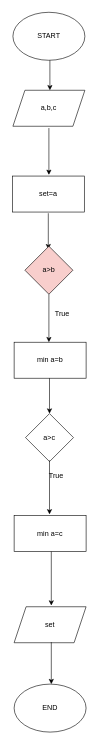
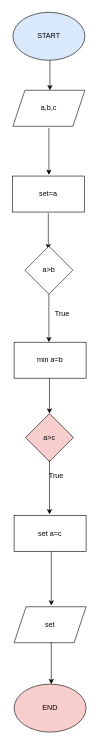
  <mxCell id="0" />
  <mxCell id="1" parent="0" />
- <mxCell id="2" value="START" style="ellipse;whiteSpace=wrap;html=1;" parent="1" vertex="1"><mxGeometry x="21" y="20" width="120" height="80" as="geometry" /></mxCell>
+ <mxCell id="2" value="START" style="ellipse;whiteSpace=wrap;html=1;fillColor=#dae8fc;" parent="1" vertex="1"><mxGeometry x="21" y="20" width="120" height="80" as="geometry" /></mxCell>
  <mxCell id="3" value="" style="endArrow=classic;html=1;rounded=0;" parent="1" edge="1"><mxGeometry width="50" height="50" relative="1" as="geometry"><mxPoint x="82.66" y="100" as="sourcePoint" /><mxPoint x="82.66" y="150" as="targetPoint" /></mxGeometry></mxCell>
  <mxCell id="4" value="a,b,c" style="shape=parallelogram;perimeter=parallelogramPerimeter;whiteSpace=wrap;html=1;fixedSize=1;" parent="1" vertex="1"><mxGeometry x="21" y="150" width="120" height="60" as="geometry" /></mxCell>
  <mxCell id="5" value="" style="endArrow=classic;html=1;rounded=0;entryX=0.25;entryY=1;entryDx=0;entryDy=0;" parent="1" edge="1"><mxGeometry width="50" height="50" relative="1" as="geometry"><mxPoint x="81" y="213" as="sourcePoint" /><mxPoint x="81" y="291" as="targetPoint" /></mxGeometry></mxCell>
  <mxCell id="6" value="" style="endArrow=classic;html=1;rounded=0;" parent="1" edge="1"><mxGeometry width="50" height="50" relative="1" as="geometry"><mxPoint x="80" y="355" as="sourcePoint" /><mxPoint x="80" y="415" as="targetPoint" /></mxGeometry></mxCell>
- <mxCell id="7" value="a&amp;gt;b" style="rhombus;whiteSpace=wrap;html=1;fillColor=#f8cecc;" parent="1" vertex="1"><mxGeometry x="41" y="410" width="80" height="80" as="geometry" /></mxCell>
- <mxCell id="8" value="END" style="ellipse;whiteSpace=wrap;html=1;" parent="1" vertex="1"><mxGeometry x="23" y="1140" width="120" height="80" as="geometry" /></mxCell>
+ <mxCell id="7" value="a&amp;gt;b" style="rhombus;whiteSpace=wrap;html=1;" parent="1" vertex="1"><mxGeometry x="41" y="410" width="80" height="80" as="geometry" /></mxCell>
+ <mxCell id="8" value="END" style="ellipse;whiteSpace=wrap;html=1;fillColor=#f8cecc;" parent="1" vertex="1"><mxGeometry x="23" y="1140" width="120" height="80" as="geometry" /></mxCell>
  <mxCell id="9" value="set=a" style="rounded=0;whiteSpace=wrap;html=1;" vertex="1" parent="1"><mxGeometry x="20" y="293" width="120" height="60" as="geometry" /></mxCell>
  <mxCell id="10" value="min a=b" style="rounded=0;whiteSpace=wrap;html=1;" vertex="1" parent="1"><mxGeometry x="23" y="570" width="120" height="60" as="geometry" /></mxCell>
  <mxCell id="11" value="" style="endArrow=classic;html=1;rounded=0;" edge="1" parent="1"><mxGeometry width="50" height="50" relative="1" as="geometry"><mxPoint x="81" y="490" as="sourcePoint" /><mxPoint x="81" y="570" as="targetPoint" /></mxGeometry></mxCell>
  <mxCell id="12" value="True&lt;br&gt;" style="text;html=1;align=center;verticalAlign=middle;resizable=0;points=[];autosize=1;strokeColor=none;fillColor=none;" vertex="1" parent="1"><mxGeometry x="78" y="508" width="50" height="30" as="geometry" /></mxCell>
  <mxCell id="13" value="" style="endArrow=classic;html=1;rounded=0;" edge="1" parent="1" target="14"><mxGeometry width="50" height="50" relative="1" as="geometry"><mxPoint x="82" y="630" as="sourcePoint" /><mxPoint x="82" y="700" as="targetPoint" /></mxGeometry></mxCell>
- <mxCell id="14" value="a&amp;gt;c" style="rhombus;whiteSpace=wrap;html=1;" vertex="1" parent="1"><mxGeometry x="42" y="689" width="80" height="80" as="geometry" /></mxCell>
+ <mxCell id="14" value="a&amp;gt;c" style="rhombus;whiteSpace=wrap;html=1;fillColor=#f8cecc;" vertex="1" parent="1"><mxGeometry x="42" y="689" width="80" height="80" as="geometry" /></mxCell>
  <mxCell id="15" value="" style="endArrow=classic;html=1;rounded=0;" edge="1" parent="1"><mxGeometry width="50" height="50" relative="1" as="geometry"><mxPoint x="82" y="767" as="sourcePoint" /><mxPoint x="82" y="857" as="targetPoint" /></mxGeometry></mxCell>
  <mxCell id="16" value="True&lt;br&gt;" style="text;html=1;align=center;verticalAlign=middle;resizable=0;points=[];autosize=1;strokeColor=none;fillColor=none;" vertex="1" parent="1"><mxGeometry x="68" y="778" width="50" height="30" as="geometry" /></mxCell>
- <mxCell id="17" value="min a=c" style="rounded=0;whiteSpace=wrap;html=1;" vertex="1" parent="1"><mxGeometry x="23" y="859" width="120" height="60" as="geometry" /></mxCell>
+ <mxCell id="17" value="set a=c" style="rounded=0;whiteSpace=wrap;html=1;" vertex="1" parent="1"><mxGeometry x="23" y="859" width="120" height="60" as="geometry" /></mxCell>
  <mxCell id="18" value="" style="endArrow=classic;html=1;rounded=0;" edge="1" parent="1"><mxGeometry width="50" height="50" relative="1" as="geometry"><mxPoint x="85" y="919" as="sourcePoint" /><mxPoint x="85" y="1009" as="targetPoint" /></mxGeometry></mxCell>
  <mxCell id="19" value="set" style="shape=parallelogram;perimeter=parallelogramPerimeter;whiteSpace=wrap;html=1;fixedSize=1;" vertex="1" parent="1"><mxGeometry x="23" y="1011" width="120" height="60" as="geometry" /></mxCell>
  <mxCell id="20" value="" style="endArrow=classic;html=1;rounded=0;" edge="1" parent="1"><mxGeometry width="50" height="50" relative="1" as="geometry"><mxPoint x="85" y="1070" as="sourcePoint" /><mxPoint x="85" y="1140" as="targetPoint" /></mxGeometry></mxCell>
